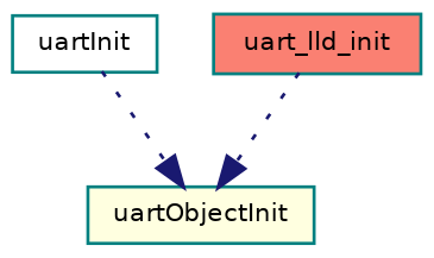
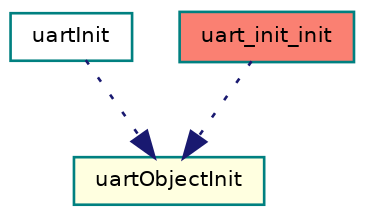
  digraph {
    rankdir=TB
    node [color=teal fontname=Helvetica fontsize=8 shape=record style=filled]
    edge [arrowhead=normal color=midnightblue fontname=Helvetica fontsize=8 labelfontname=Helvetica labelfontsize=8 style=dotted]
    n1 [fillcolor=white fontcolor=black height=0.2 label=uartInit width=0.4]
    n2 [fillcolor=lightyellow height=0.2 label=uartObjectInit width=0.4]
-   n3 [fillcolor=salmon height=0.2 label=uart_lld_init width=0.4]
+   n3 [fillcolor=salmon height=0.2 label=uart_init_init width=0.4]
    n1 -> n2
    n3 -> n2
  }
